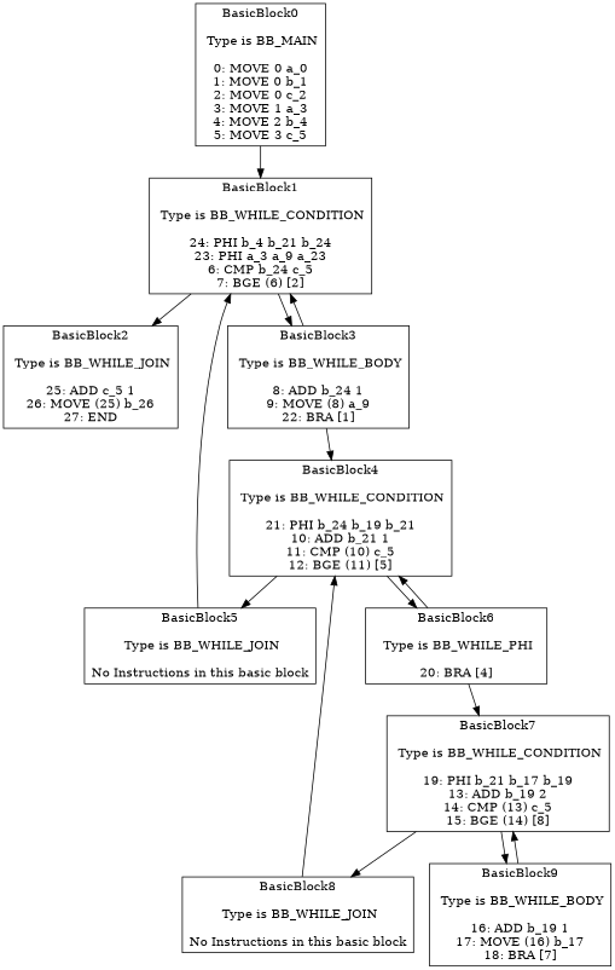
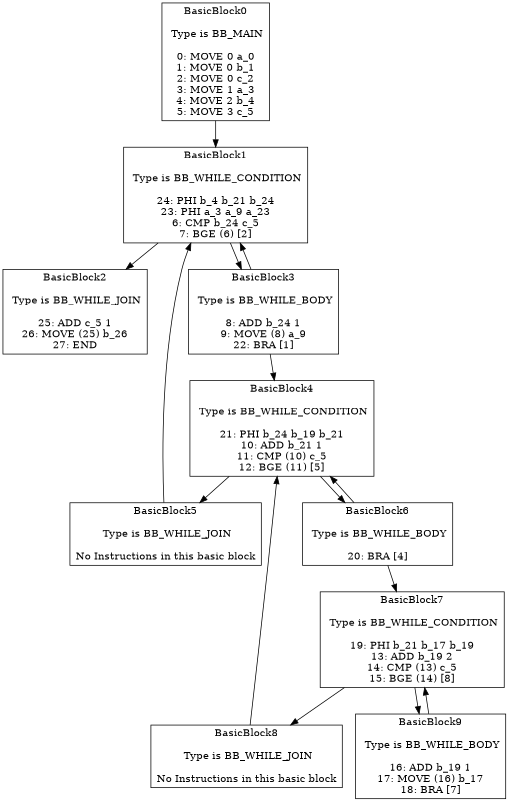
  digraph {
    node [shape=box]
    n1 [label="BasicBlock0\n\n Type is BB_MAIN\n\n0: MOVE 0 a_0\n1: MOVE 0 b_1\n2: MOVE 0 c_2\n3: MOVE 1 a_3\n4: MOVE 2 b_4\n5: MOVE 3 c_5\n"]
    n2 [label="BasicBlock1\n\n Type is BB_WHILE_CONDITION\n\n24: PHI b_4 b_21 b_24\n23: PHI a_3 a_9 a_23\n6: CMP b_24 c_5\n7: BGE (6) [2]\n"]
    n3 [label="BasicBlock2\n\n Type is BB_WHILE_JOIN\n\n25: ADD c_5 1\n26: MOVE (25) b_26\n27: END\n"]
    n4 [label="BasicBlock3\n\n Type is BB_WHILE_BODY\n\n8: ADD b_24 1\n9: MOVE (8) a_9\n22: BRA [1]\n"]
    n5 [label="BasicBlock4\n\n Type is BB_WHILE_CONDITION\n\n21: PHI b_24 b_19 b_21\n10: ADD b_21 1\n11: CMP (10) c_5\n12: BGE (11) [5]\n"]
    n6 [label="BasicBlock5\n\n Type is BB_WHILE_JOIN\n\nNo Instructions in this basic block\n"]
-   n7 [label="BasicBlock6\n\n Type is BB_WHILE_PHI\n\n20: BRA [4]\n"]
+   n7 [label="BasicBlock6\n\n Type is BB_WHILE_BODY\n\n20: BRA [4]\n"]
    n8 [label="BasicBlock7\n\n Type is BB_WHILE_CONDITION\n\n19: PHI b_21 b_17 b_19\n13: ADD b_19 2\n14: CMP (13) c_5\n15: BGE (14) [8]\n"]
    n9 [label="BasicBlock8\n\n Type is BB_WHILE_JOIN\n\nNo Instructions in this basic block\n"]
    n10 [label="BasicBlock9\n\n Type is BB_WHILE_BODY\n\n16: ADD b_19 1\n17: MOVE (16) b_17\n18: BRA [7]\n"]
    n1 -> n2
    n2 -> n3
    n2 -> n4
    n4 -> n2
    n4 -> n5
    n5 -> n6
    n5 -> n7
    n6 -> n2
    n7 -> n5
    n7 -> n8
    n8 -> n9
    n8 -> n10
    n9 -> n5
    n10 -> n8
  }
